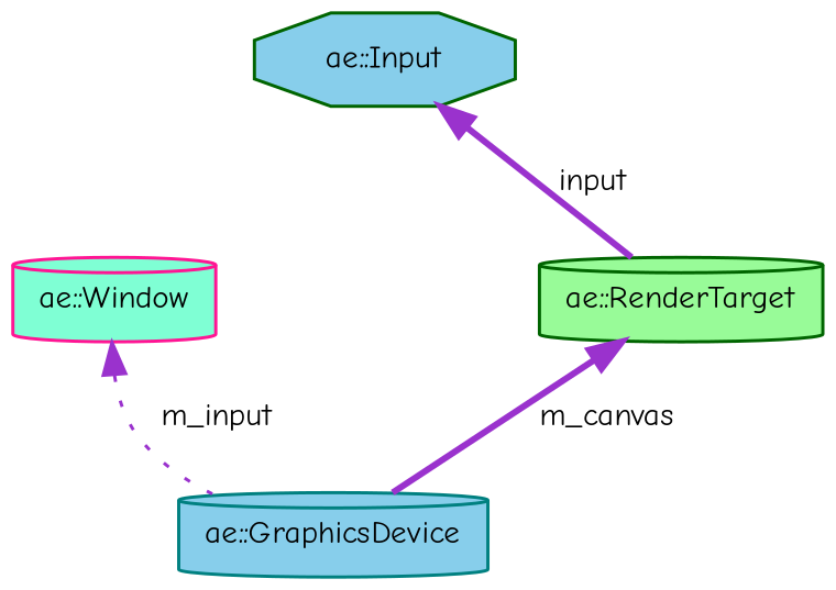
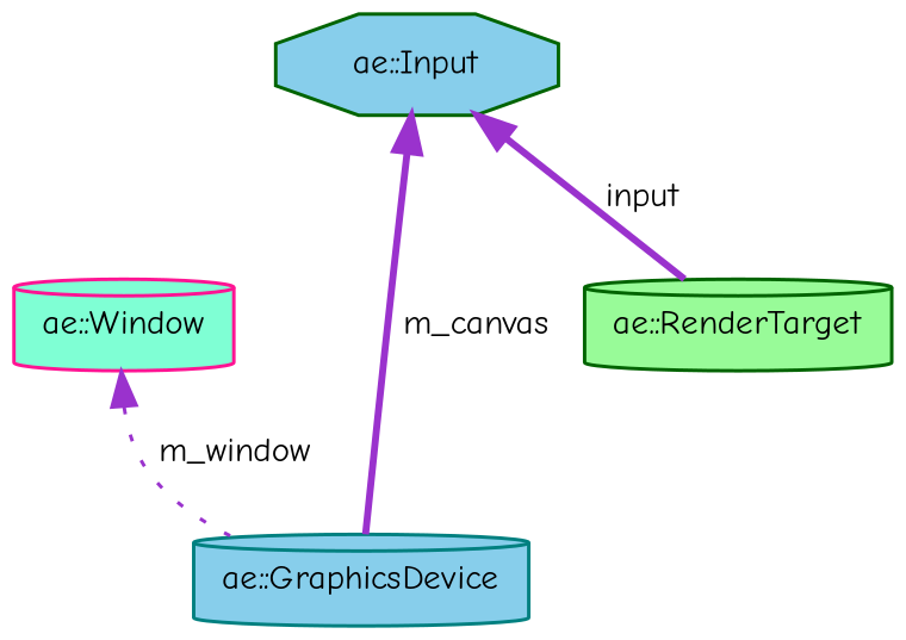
  digraph {
    fontname="Comic Neue"
    node [color=darkgreen fillcolor=skyblue fontname="Comic Neue" fontsize=10 shape=cylinder style=filled]
    edge [color=darkorchid3 dir=back fontname="Comic Neue" fontsize=10 labelfontname=Helvetica labelfontsize=10 style=bold]
    n1 [color=teal fontcolor=black height=0.2 label="ae::GraphicsDevice" width=0.4]
    n2 [color=deeppink fillcolor=aquamarine height=0.2 label="ae::Window" width=0.4]
    n3 [fillcolor=palegreen height=0.2 label="ae::RenderTarget" width=0.4]
    n4 [height=0.2 label="ae::Input" shape=octagon width=0.4]
-   n2 -> n1 [label=" m_input" style=dotted]
-   n3 -> n1 [label=" m_canvas"]
+   n2 -> n1 [label=" m_window" style=dotted]
+   n4 -> n1 [label=" m_canvas"]
    n4 -> n3 [label=" input"]
  }
